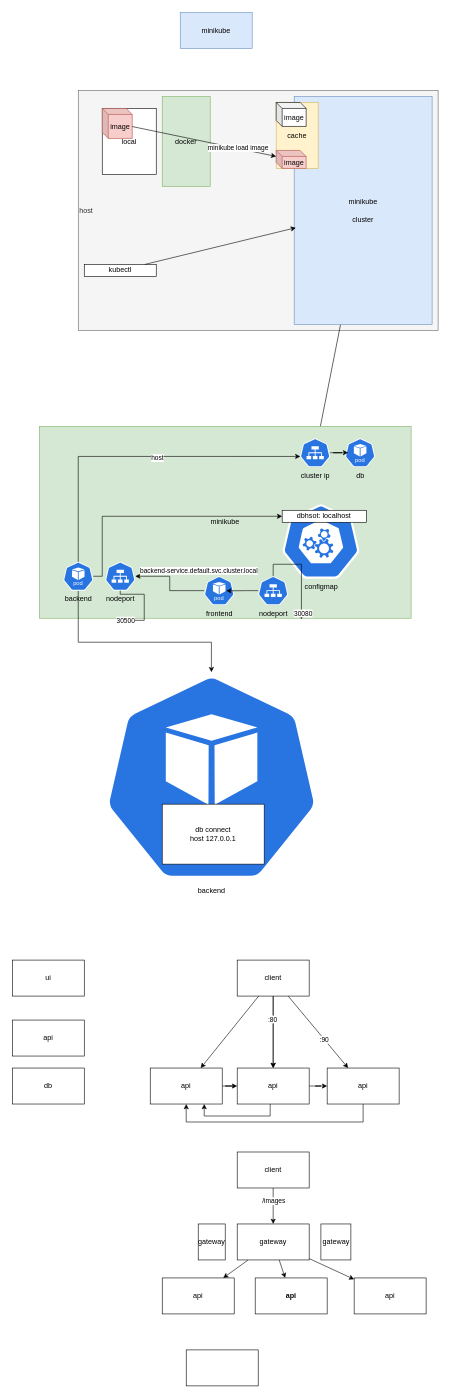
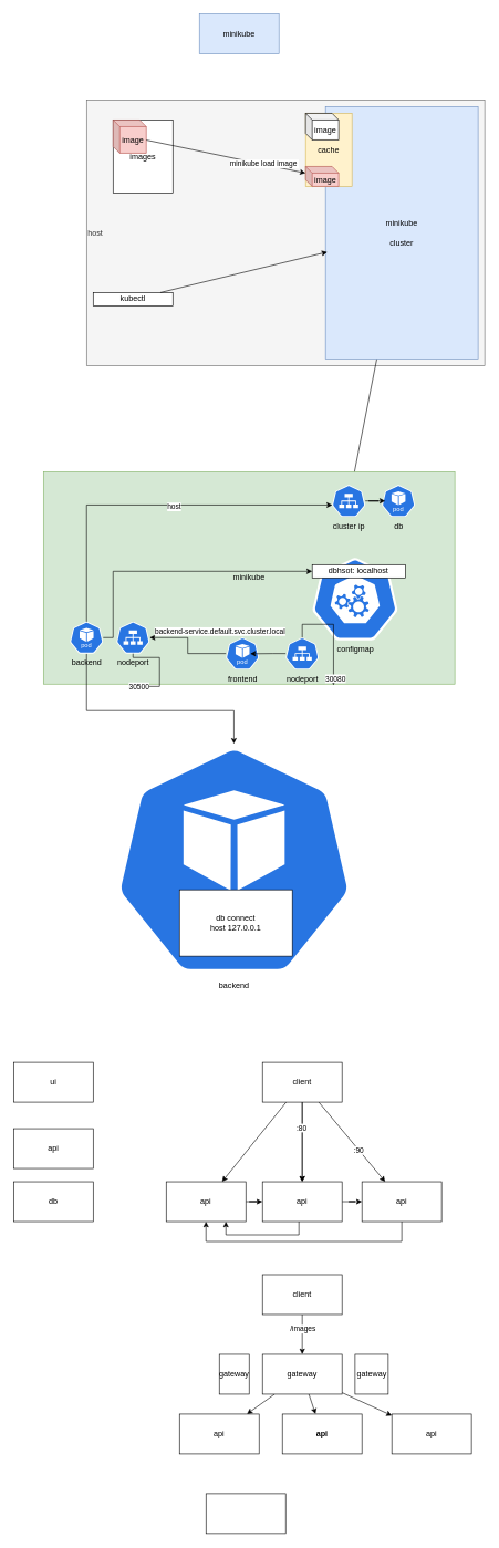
  <mxCell id="0" />
  <mxCell id="1" parent="0" />
  <mxCell id="2" value="minikube" style="rounded=0;whiteSpace=wrap;html=1;fillColor=#dae8fc;strokeColor=#6c8ebf;" vertex="1" parent="1"><mxGeometry x="300" y="20" width="120" height="60" as="geometry" /></mxCell>
  <mxCell id="3" value="host" style="rounded=0;whiteSpace=wrap;html=1;fillColor=#f5f5f5;strokeColor=#666666;fontColor=#333333;align=left;" vertex="1" parent="1"><mxGeometry x="130" y="150" width="600" height="400" as="geometry" /></mxCell>
- <mxCell id="4" value="docker" style="rounded=0;whiteSpace=wrap;html=1;fillColor=#d5e8d4;strokeColor=#82b366;" vertex="1" parent="1"><mxGeometry x="270" y="160" width="80" height="150" as="geometry" /></mxCell>
  <mxCell id="5" style="rounded=0;orthogonalLoop=1;jettySize=auto;html=1;" edge="1" parent="1" source="6" target="21"><mxGeometry relative="1" as="geometry" /></mxCell>
  <mxCell id="6" value="minikube&lt;br&gt;&lt;br&gt;cluster" style="rounded=0;whiteSpace=wrap;html=1;fillColor=#dae8fc;strokeColor=#6c8ebf;" vertex="1" parent="1"><mxGeometry x="490" y="160" width="230" height="380" as="geometry" /></mxCell>
  <mxCell id="7" value="kubectl" style="rounded=0;whiteSpace=wrap;html=1;" vertex="1" parent="1"><mxGeometry x="140" y="440" width="120" height="20" as="geometry" /></mxCell>
  <mxCell id="8" style="rounded=0;orthogonalLoop=1;jettySize=auto;html=1;entryX=0.012;entryY=0.576;entryDx=0;entryDy=0;entryPerimeter=0;" edge="1" parent="1" source="7" target="6"><mxGeometry relative="1" as="geometry" /></mxCell>
- <mxCell id="9" value="local" style="rounded=0;whiteSpace=wrap;html=1;" vertex="1" parent="1"><mxGeometry x="170" y="180" width="90" height="110" as="geometry" /></mxCell>
+ <mxCell id="9" value="images" style="rounded=0;whiteSpace=wrap;html=1;" vertex="1" parent="1"><mxGeometry x="170" y="180" width="90" height="110" as="geometry" /></mxCell>
  <mxCell id="10" value="image" style="shape=cube;whiteSpace=wrap;html=1;boundedLbl=1;backgroundOutline=1;darkOpacity=0.05;darkOpacity2=0.1;size=10;fillColor=#f8cecc;strokeColor=#b85450;" vertex="1" parent="1"><mxGeometry x="170" y="180" width="50" height="50" as="geometry" /></mxCell>
  <mxCell id="11" value="cache" style="rounded=0;whiteSpace=wrap;html=1;fillColor=#fff2cc;strokeColor=#d6b656;" vertex="1" parent="1"><mxGeometry x="460" y="170" width="70" height="110" as="geometry" /></mxCell>
  <mxCell id="12" value="image" style="shape=cube;whiteSpace=wrap;html=1;boundedLbl=1;backgroundOutline=1;darkOpacity=0.05;darkOpacity2=0.1;size=10;" vertex="1" parent="1"><mxGeometry x="460" y="170" width="50" height="40" as="geometry" /></mxCell>
  <mxCell id="13" value="image" style="shape=cube;whiteSpace=wrap;html=1;boundedLbl=1;backgroundOutline=1;darkOpacity=0.05;darkOpacity2=0.1;size=10;fillColor=#f8cecc;strokeColor=#b85450;" vertex="1" parent="1"><mxGeometry x="460" y="250" width="50" height="30" as="geometry" /></mxCell>
  <mxCell id="14" style="rounded=0;orthogonalLoop=1;jettySize=auto;html=1;entryX=0;entryY=0;entryDx=0;entryDy=10;entryPerimeter=0;" edge="1" parent="1" source="10" target="13"><mxGeometry relative="1" as="geometry" /></mxCell>
  <mxCell id="15" value="minikube load image&amp;nbsp;" style="edgeLabel;html=1;align=center;verticalAlign=middle;resizable=0;points=[];" vertex="1" connectable="0" parent="14"><mxGeometry x="0.474" y="2" relative="1" as="geometry"><mxPoint as="offset" /></mxGeometry></mxCell>
  <mxCell id="16" value="minikube" style="rounded=0;whiteSpace=wrap;html=1;fillColor=#d5e8d4;strokeColor=#82b366;" vertex="1" parent="1"><mxGeometry x="65" y="710" width="620" height="320" as="geometry" /></mxCell>
  <mxCell id="17" style="edgeStyle=orthogonalEdgeStyle;rounded=0;orthogonalLoop=1;jettySize=auto;html=1;" edge="1" parent="1" source="19" target="24"><mxGeometry relative="1" as="geometry"><Array as="points"><mxPoint x="130" y="1070" /><mxPoint x="352" y="1070" /></Array></mxGeometry></mxCell>
  <mxCell id="18" style="edgeStyle=orthogonalEdgeStyle;rounded=0;orthogonalLoop=1;jettySize=auto;html=1;entryX=0;entryY=0.5;entryDx=0;entryDy=0;" edge="1" parent="1" source="19" target="29"><mxGeometry relative="1" as="geometry"><Array as="points"><mxPoint x="170" y="960" /><mxPoint x="170" y="860" /></Array></mxGeometry></mxCell>
  <mxCell id="19" value="backend" style="aspect=fixed;sketch=0;html=1;dashed=0;whitespace=wrap;verticalLabelPosition=bottom;verticalAlign=top;fillColor=#2875E2;strokeColor=#ffffff;points=[[0.005,0.63,0],[0.1,0.2,0],[0.9,0.2,0],[0.5,0,0],[0.995,0.63,0],[0.72,0.99,0],[0.5,1,0],[0.28,0.99,0]];shape=mxgraph.kubernetes.icon2;kubernetesLabel=1;prIcon=pod" vertex="1" parent="1"><mxGeometry x="105" y="936" width="50" height="48" as="geometry" /></mxCell>
  <mxCell id="20" value="db" style="aspect=fixed;sketch=0;html=1;dashed=0;whitespace=wrap;verticalLabelPosition=bottom;verticalAlign=top;fillColor=#2875E2;strokeColor=#ffffff;points=[[0.005,0.63,0],[0.1,0.2,0],[0.9,0.2,0],[0.5,0,0],[0.995,0.63,0],[0.72,0.99,0],[0.5,1,0],[0.28,0.99,0]];shape=mxgraph.kubernetes.icon2;kubernetesLabel=1;prIcon=pod" vertex="1" parent="1"><mxGeometry x="575" y="730" width="50" height="48" as="geometry" /></mxCell>
  <mxCell id="21" value="cluster ip" style="aspect=fixed;sketch=0;html=1;dashed=0;whitespace=wrap;verticalLabelPosition=bottom;verticalAlign=top;fillColor=#2875E2;strokeColor=#ffffff;points=[[0.005,0.63,0],[0.1,0.2,0],[0.9,0.2,0],[0.5,0,0],[0.995,0.63,0],[0.72,0.99,0],[0.5,1,0],[0.28,0.99,0]];shape=mxgraph.kubernetes.icon2;prIcon=svc" vertex="1" parent="1"><mxGeometry x="500" y="730" width="50" height="48" as="geometry" /></mxCell>
  <mxCell id="22" style="edgeStyle=orthogonalEdgeStyle;rounded=0;orthogonalLoop=1;jettySize=auto;html=1;entryX=0.1;entryY=0.5;entryDx=0;entryDy=0;entryPerimeter=0;" edge="1" parent="1" source="21" target="20"><mxGeometry relative="1" as="geometry" /></mxCell>
  <mxCell id="23" value="nodeport" style="aspect=fixed;sketch=0;html=1;dashed=0;whitespace=wrap;verticalLabelPosition=bottom;verticalAlign=top;fillColor=#2875E2;strokeColor=#ffffff;points=[[0.005,0.63,0],[0.1,0.2,0],[0.9,0.2,0],[0.5,0,0],[0.995,0.63,0],[0.72,0.99,0],[0.5,1,0],[0.28,0.99,0]];shape=mxgraph.kubernetes.icon2;prIcon=svc" vertex="1" parent="1"><mxGeometry x="175" y="936" width="50" height="48" as="geometry" /></mxCell>
  <mxCell id="24" value="backend" style="aspect=fixed;sketch=0;html=1;dashed=0;whitespace=wrap;verticalLabelPosition=bottom;verticalAlign=top;fillColor=#2875E2;strokeColor=#ffffff;points=[[0.005,0.63,0],[0.1,0.2,0],[0.9,0.2,0],[0.5,0,0],[0.995,0.63,0],[0.72,0.99,0],[0.5,1,0],[0.28,0.99,0]];shape=mxgraph.kubernetes.icon2;kubernetesLabel=1;prIcon=pod" vertex="1" parent="1"><mxGeometry x="170" y="1120" width="364.58" height="350" as="geometry" /></mxCell>
  <mxCell id="25" value="db connect&lt;br&gt;host 127.0.0.1" style="rounded=0;whiteSpace=wrap;html=1;" vertex="1" parent="1"><mxGeometry x="270" y="1340" width="170" height="100" as="geometry" /></mxCell>
  <mxCell id="26" style="edgeStyle=orthogonalEdgeStyle;rounded=0;orthogonalLoop=1;jettySize=auto;html=1;entryX=0.005;entryY=0.63;entryDx=0;entryDy=0;entryPerimeter=0;" edge="1" parent="1" source="19" target="21"><mxGeometry relative="1" as="geometry"><Array as="points"><mxPoint x="130" y="760" /></Array></mxGeometry></mxCell>
  <mxCell id="27" value="host" style="edgeLabel;html=1;align=center;verticalAlign=middle;resizable=0;points=[];" vertex="1" connectable="0" parent="26"><mxGeometry x="0.124" y="-2" relative="1" as="geometry"><mxPoint as="offset" /></mxGeometry></mxCell>
  <mxCell id="28" value="configmap" style="aspect=fixed;sketch=0;html=1;dashed=0;whitespace=wrap;verticalLabelPosition=bottom;verticalAlign=top;fillColor=#2875E2;strokeColor=#ffffff;points=[[0.005,0.63,0],[0.1,0.2,0],[0.9,0.2,0],[0.5,0,0],[0.995,0.63,0],[0.72,0.99,0],[0.5,1,0],[0.28,0.99,0]];shape=mxgraph.kubernetes.icon2;prIcon=c_m" vertex="1" parent="1"><mxGeometry x="470" y="840" width="129.17" height="124" as="geometry" /></mxCell>
  <mxCell id="29" value="dbhsot: localhost" style="rounded=0;whiteSpace=wrap;html=1;" vertex="1" parent="1"><mxGeometry x="470" y="850" width="140.41" height="20" as="geometry" /></mxCell>
  <mxCell id="30" style="edgeStyle=orthogonalEdgeStyle;rounded=0;orthogonalLoop=1;jettySize=auto;html=1;entryX=0.224;entryY=1.011;entryDx=0;entryDy=0;entryPerimeter=0;" edge="1" parent="1" source="23" target="16"><mxGeometry relative="1" as="geometry"><Array as="points"><mxPoint x="200" y="990" /><mxPoint x="240" y="990" /><mxPoint x="240" y="1034" /></Array></mxGeometry></mxCell>
  <mxCell id="31" value="30500" style="edgeLabel;html=1;align=center;verticalAlign=middle;resizable=0;points=[];" vertex="1" connectable="0" parent="30"><mxGeometry x="0.924" relative="1" as="geometry"><mxPoint as="offset" /></mxGeometry></mxCell>
  <mxCell id="32" style="edgeStyle=orthogonalEdgeStyle;rounded=0;orthogonalLoop=1;jettySize=auto;html=1;" edge="1" parent="1" source="34" target="23"><mxGeometry relative="1" as="geometry" /></mxCell>
  <mxCell id="33" value="backend-service.default.svc.cluster.local" style="edgeLabel;html=1;align=center;verticalAlign=middle;resizable=0;points=[];" vertex="1" connectable="0" parent="32"><mxGeometry x="0.295" relative="1" as="geometry"><mxPoint x="56" y="-10" as="offset" /></mxGeometry></mxCell>
  <mxCell id="34" value="frontend" style="aspect=fixed;sketch=0;html=1;dashed=0;whitespace=wrap;verticalLabelPosition=bottom;verticalAlign=top;fillColor=#2875E2;strokeColor=#ffffff;points=[[0.005,0.63,0],[0.1,0.2,0],[0.9,0.2,0],[0.5,0,0],[0.995,0.63,0],[0.72,0.99,0],[0.5,1,0],[0.28,0.99,0]];shape=mxgraph.kubernetes.icon2;kubernetesLabel=1;prIcon=pod" vertex="1" parent="1"><mxGeometry x="340" y="960" width="50" height="48" as="geometry" /></mxCell>
  <mxCell id="35" value="nodeport" style="aspect=fixed;sketch=0;html=1;dashed=0;whitespace=wrap;verticalLabelPosition=bottom;verticalAlign=top;fillColor=#2875E2;strokeColor=#ffffff;points=[[0.005,0.63,0],[0.1,0.2,0],[0.9,0.2,0],[0.5,0,0],[0.995,0.63,0],[0.72,0.99,0],[0.5,1,0],[0.28,0.99,0]];shape=mxgraph.kubernetes.icon2;prIcon=svc" vertex="1" parent="1"><mxGeometry x="430" y="960" width="50" height="48" as="geometry" /></mxCell>
  <mxCell id="36" style="edgeStyle=orthogonalEdgeStyle;rounded=0;orthogonalLoop=1;jettySize=auto;html=1;entryX=0.705;entryY=1.005;entryDx=0;entryDy=0;entryPerimeter=0;" edge="1" parent="1" source="35" target="16"><mxGeometry relative="1" as="geometry" /></mxCell>
  <mxCell id="37" value="30080" style="edgeLabel;html=1;align=center;verticalAlign=middle;resizable=0;points=[];" vertex="1" connectable="0" parent="36"><mxGeometry x="0.883" y="2" relative="1" as="geometry"><mxPoint as="offset" /></mxGeometry></mxCell>
  <mxCell id="38" style="edgeStyle=orthogonalEdgeStyle;rounded=0;orthogonalLoop=1;jettySize=auto;html=1;entryX=0.733;entryY=0.507;entryDx=0;entryDy=0;entryPerimeter=0;" edge="1" parent="1" source="35" target="34"><mxGeometry relative="1" as="geometry" /></mxCell>
  <mxCell id="39" value="ui" style="rounded=0;whiteSpace=wrap;html=1;" vertex="1" parent="1"><mxGeometry x="20" y="1600" width="120" height="60" as="geometry" /></mxCell>
  <mxCell id="40" value="api" style="rounded=0;whiteSpace=wrap;html=1;" vertex="1" parent="1"><mxGeometry x="20" y="1700" width="120" height="60" as="geometry" /></mxCell>
  <mxCell id="41" value="db" style="rounded=0;whiteSpace=wrap;html=1;" vertex="1" parent="1"><mxGeometry x="20" y="1780" width="120" height="60" as="geometry" /></mxCell>
  <mxCell id="42" style="rounded=0;orthogonalLoop=1;jettySize=auto;html=1;" edge="1" parent="1" source="46" target="48"><mxGeometry relative="1" as="geometry" /></mxCell>
  <mxCell id="43" style="edgeStyle=orthogonalEdgeStyle;rounded=0;orthogonalLoop=1;jettySize=auto;html=1;" edge="1" parent="1" source="46" target="51"><mxGeometry relative="1" as="geometry" /></mxCell>
  <mxCell id="44" style="rounded=0;orthogonalLoop=1;jettySize=auto;html=1;" edge="1" parent="1" source="46" target="53"><mxGeometry relative="1" as="geometry" /></mxCell>
  <mxCell id="45" value=":90" style="edgeLabel;html=1;align=center;verticalAlign=middle;resizable=0;points=[];" vertex="1" connectable="0" parent="44"><mxGeometry x="0.204" y="-1" relative="1" as="geometry"><mxPoint as="offset" /></mxGeometry></mxCell>
  <mxCell id="46" value="client" style="rounded=0;whiteSpace=wrap;html=1;" vertex="1" parent="1"><mxGeometry x="395" y="1600" width="120" height="60" as="geometry" /></mxCell>
  <mxCell id="47" style="edgeStyle=orthogonalEdgeStyle;rounded=0;orthogonalLoop=1;jettySize=auto;html=1;" edge="1" parent="1" source="48" target="51"><mxGeometry relative="1" as="geometry" /></mxCell>
  <mxCell id="48" value="api" style="rounded=0;whiteSpace=wrap;html=1;" vertex="1" parent="1"><mxGeometry x="250" y="1780" width="120" height="60" as="geometry" /></mxCell>
  <mxCell id="49" style="edgeStyle=orthogonalEdgeStyle;rounded=0;orthogonalLoop=1;jettySize=auto;html=1;" edge="1" parent="1" source="51" target="53"><mxGeometry relative="1" as="geometry" /></mxCell>
  <mxCell id="50" style="edgeStyle=orthogonalEdgeStyle;rounded=0;orthogonalLoop=1;jettySize=auto;html=1;entryX=0.75;entryY=1;entryDx=0;entryDy=0;" edge="1" parent="1" source="51" target="48"><mxGeometry relative="1" as="geometry"><Array as="points"><mxPoint x="450" y="1860" /><mxPoint x="340" y="1860" /></Array></mxGeometry></mxCell>
  <mxCell id="51" value="api" style="rounded=0;whiteSpace=wrap;html=1;" vertex="1" parent="1"><mxGeometry x="395" y="1780" width="120" height="60" as="geometry" /></mxCell>
  <mxCell id="52" style="edgeStyle=orthogonalEdgeStyle;rounded=0;orthogonalLoop=1;jettySize=auto;html=1;" edge="1" parent="1" source="53" target="48"><mxGeometry relative="1" as="geometry"><Array as="points"><mxPoint x="605" y="1870" /><mxPoint x="310" y="1870" /></Array></mxGeometry></mxCell>
  <mxCell id="53" value="api" style="rounded=0;whiteSpace=wrap;html=1;" vertex="1" parent="1"><mxGeometry x="545" y="1780" width="120" height="60" as="geometry" /></mxCell>
  <mxCell id="54" style="rounded=0;orthogonalLoop=1;jettySize=auto;html=1;" edge="1" parent="1" source="46" target="51"><mxGeometry relative="1" as="geometry"><mxPoint x="455" y="1660" as="sourcePoint" /><mxPoint x="455" y="1780" as="targetPoint" /></mxGeometry></mxCell>
  <mxCell id="55" value=":80" style="edgeLabel;html=1;align=center;verticalAlign=middle;resizable=0;points=[];" vertex="1" connectable="0" parent="54"><mxGeometry x="-0.361" y="-2" relative="1" as="geometry"><mxPoint as="offset" /></mxGeometry></mxCell>
  <mxCell id="56" style="edgeStyle=orthogonalEdgeStyle;rounded=0;orthogonalLoop=1;jettySize=auto;html=1;" edge="1" parent="1" source="58" target="62"><mxGeometry relative="1" as="geometry" /></mxCell>
  <mxCell id="57" value="/images" style="edgeLabel;html=1;align=center;verticalAlign=middle;resizable=0;points=[];" vertex="1" connectable="0" parent="56"><mxGeometry x="-0.3" relative="1" as="geometry"><mxPoint as="offset" /></mxGeometry></mxCell>
  <mxCell id="58" value="client" style="rounded=0;whiteSpace=wrap;html=1;" vertex="1" parent="1"><mxGeometry x="395" y="1920" width="120" height="60" as="geometry" /></mxCell>
  <mxCell id="59" style="rounded=0;orthogonalLoop=1;jettySize=auto;html=1;" edge="1" parent="1" source="62" target="63"><mxGeometry relative="1" as="geometry" /></mxCell>
  <mxCell id="60" style="rounded=0;orthogonalLoop=1;jettySize=auto;html=1;" edge="1" parent="1" source="62" target="64"><mxGeometry relative="1" as="geometry" /></mxCell>
  <mxCell id="61" style="rounded=0;orthogonalLoop=1;jettySize=auto;html=1;" edge="1" parent="1" source="62" target="65"><mxGeometry relative="1" as="geometry" /></mxCell>
  <mxCell id="62" value="gateway" style="rounded=0;whiteSpace=wrap;html=1;" vertex="1" parent="1"><mxGeometry x="395" y="2040" width="120" height="60" as="geometry" /></mxCell>
  <mxCell id="63" value="api" style="rounded=0;whiteSpace=wrap;html=1;" vertex="1" parent="1"><mxGeometry x="270" y="2130" width="120" height="60" as="geometry" /></mxCell>
  <mxCell id="64" value="api" style="rounded=0;whiteSpace=wrap;html=1;fontStyle=1" vertex="1" parent="1"><mxGeometry x="425" y="2130" width="120" height="60" as="geometry" /></mxCell>
  <mxCell id="65" value="api" style="rounded=0;whiteSpace=wrap;html=1;" vertex="1" parent="1"><mxGeometry x="590" y="2130" width="120" height="60" as="geometry" /></mxCell>
  <mxCell id="66" value="gateway" style="rounded=0;whiteSpace=wrap;html=1;" vertex="1" parent="1"><mxGeometry x="534.58" y="2040" width="50" height="60" as="geometry" /></mxCell>
  <mxCell id="67" value="gateway" style="rounded=0;whiteSpace=wrap;html=1;" vertex="1" parent="1"><mxGeometry x="330" y="2040" width="45" height="60" as="geometry" /></mxCell>
  <mxCell id="68" value="" style="rounded=0;whiteSpace=wrap;html=1;" vertex="1" parent="1"><mxGeometry x="310" y="2250" width="120" height="60" as="geometry" /></mxCell>
